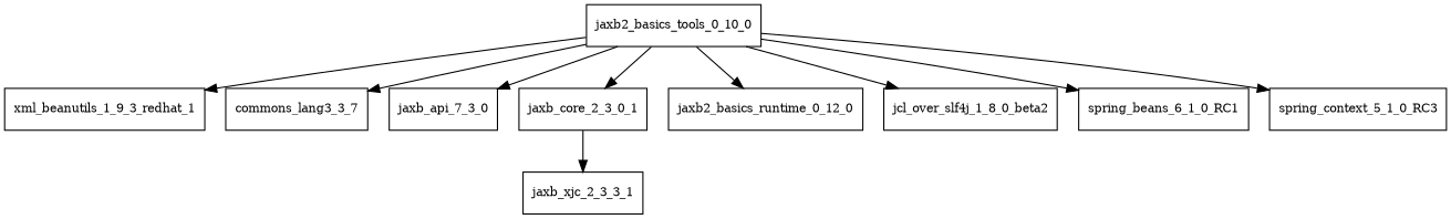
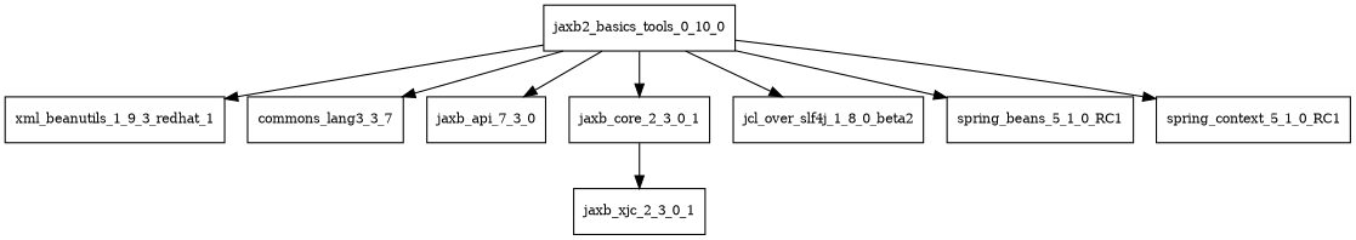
  digraph {
    node [fontsize=10.0 shape=box]
    n1 [label=xml_beanutils_1_9_3_redhat_1]
    jaxb2_basics_tools_0_10_0
    commons_lang3_3_7
    n4 [label=jaxb_api_7_3_0]
    jaxb_core_2_3_0_1
-   jaxb2_basics_runtime_0_12_0
    jcl_over_slf4j_1_8_0_beta2
-   spring_beans_5_1_0_RC1 [label=spring_beans_6_1_0_RC1]
-   spring_context_5_1_0_RC1 [label=spring_context_5_1_0_RC3]
-   jaxb_xjc_2_3_0_1 [label=jaxb_xjc_2_3_3_1]
+   spring_beans_5_1_0_RC1
+   spring_context_5_1_0_RC1
+   jaxb_xjc_2_3_0_1
    jaxb2_basics_tools_0_10_0 -> n1
    jaxb2_basics_tools_0_10_0 -> commons_lang3_3_7
    jaxb2_basics_tools_0_10_0 -> n4
    jaxb2_basics_tools_0_10_0 -> jaxb_core_2_3_0_1
-   jaxb2_basics_tools_0_10_0 -> jaxb2_basics_runtime_0_12_0
    jaxb2_basics_tools_0_10_0 -> jcl_over_slf4j_1_8_0_beta2
    jaxb2_basics_tools_0_10_0 -> spring_beans_5_1_0_RC1
    jaxb2_basics_tools_0_10_0 -> spring_context_5_1_0_RC1
    jaxb_core_2_3_0_1 -> jaxb_xjc_2_3_0_1
  }
